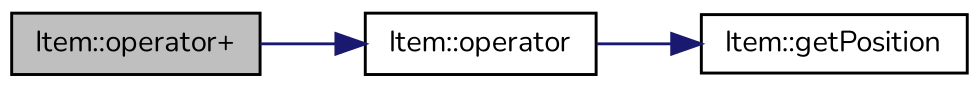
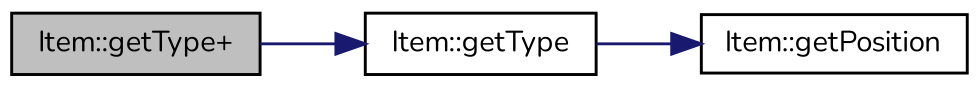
  digraph {
    fontname=Nunito
    rankdir=LR
    node [color=black fillcolor=white fontname=Nunito fontsize=10 shape=record style=filled]
    edge [color=midnightblue fontname=Nunito fontsize=10 labelfontname=Helvetica labelfontsize=10 style=solid]
-   n1 [fillcolor=grey75 fontcolor=black height=0.2 label="Item::operator+" width=0.4]
-   n2 [height=0.2 label="Item::operator" width=0.4]
+   n1 [fillcolor=grey75 fontcolor=black height=0.2 label="Item::getType+" width=0.4]
+   n2 [height=0.2 label="Item::getType" width=0.4]
    n3 [height=0.2 label="Item::getPosition" width=0.4]
    n1 -> n2
    n2 -> n3
  }
